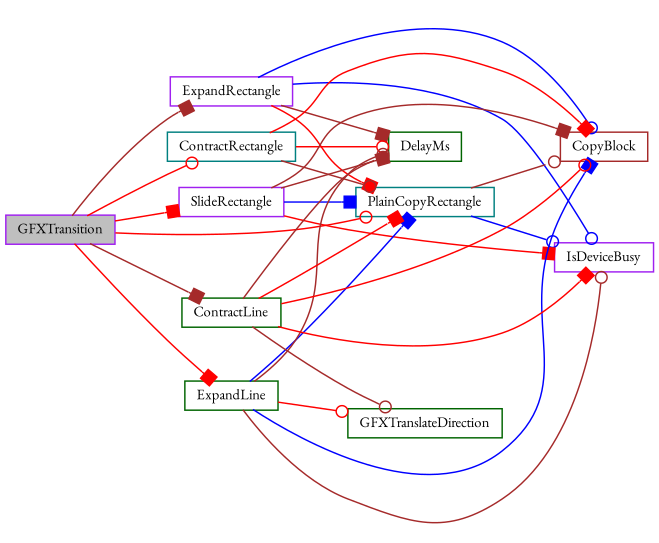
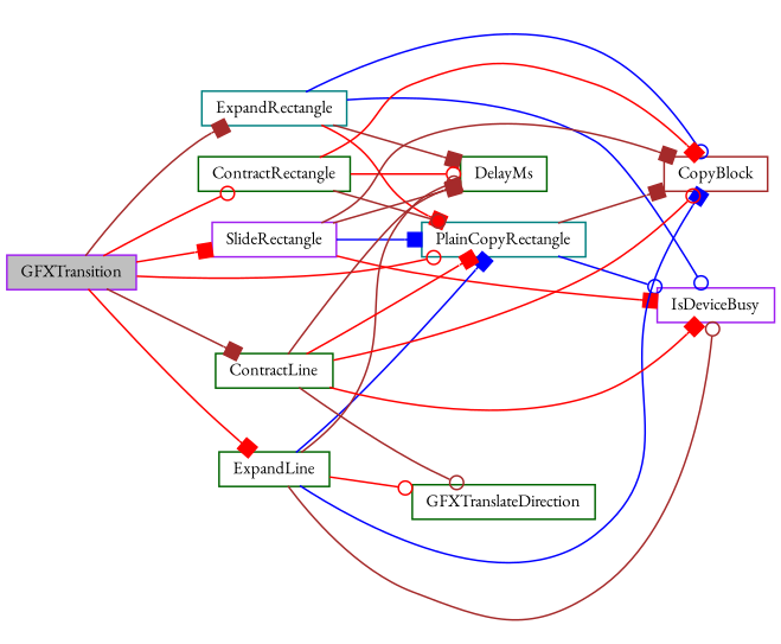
  digraph {
    fontname="EB Garamond"
    rankdir=LR
    node [color=purple fillcolor=white fontname="EB Garamond" fontsize=10 shape=record style=filled]
    edge [arrowhead=box color=red fontname="EB Garamond" fontsize=10 labelfontname=Helvetica labelfontsize=10 style=solid]
    n1 [fillcolor=grey75 fontcolor=black height=0.2 label=GFXTransition width=0.4]
-   n2 [height=0.2 label=ExpandRectangle width=0.4]
+   n2 [color=teal height=0.2 label=ExpandRectangle width=0.4]
    n3 [color=teal height=0.2 label=PlainCopyRectangle width=0.4]
-   n4 [color=teal height=0.2 label=ContractRectangle width=0.4]
+   n4 [color=darkgreen height=0.2 label=ContractRectangle width=0.4]
    n5 [height=0.2 label=SlideRectangle width=0.4]
    n6 [color=darkgreen height=0.2 label=ExpandLine width=0.4]
    n7 [color=darkgreen height=0.2 label=ContractLine width=0.4]
    n8 [height=0.2 label=IsDeviceBusy width=0.4]
    n9 [color=brown height=0.2 label=CopyBlock width=0.4]
    n10 [color=darkgreen height=0.2 label=DelayMs width=0.4]
    n11 [color=darkgreen height=0.2 label=GFXTranslateDirection width=0.4]
    n1 -> n2 [color=brown]
    n1 -> n3 [arrowhead=odot]
    n1 -> n4 [arrowhead=odot]
    n1 -> n5
    n1 -> n6
    n1 -> n7 [color=brown]
    n2 -> n3
    n2 -> n8 [arrowhead=odot color=blue]
    n2 -> n9 [arrowhead=odot color=blue]
    n2 -> n10 [color=brown]
    n3 -> n8 [arrowhead=odot color=blue]
-   n3 -> n9 [arrowhead=odot color=brown]
+   n3 -> n9 [color=brown]
    n4 -> n3 [arrowhead=odot color=brown]
    n4 -> n9
    n4 -> n10 [arrowhead=odot]
    n5 -> n3 [color=blue]
    n5 -> n8
    n5 -> n9 [color=brown]
    n5 -> n10 [color=brown]
    n6 -> n3 [color=blue]
    n6 -> n8 [arrowhead=odot color=brown]
    n6 -> n9 [color=blue]
    n6 -> n10 [arrowhead=odot color=brown]
    n6 -> n11 [arrowhead=odot]
    n7 -> n3
    n7 -> n8
    n7 -> n9 [arrowhead=odot]
-   n7 -> n10 [arrowhead=odot color=brown]
+   n7 -> n10 [color=brown]
    n7 -> n11 [arrowhead=odot color=brown]
  }
